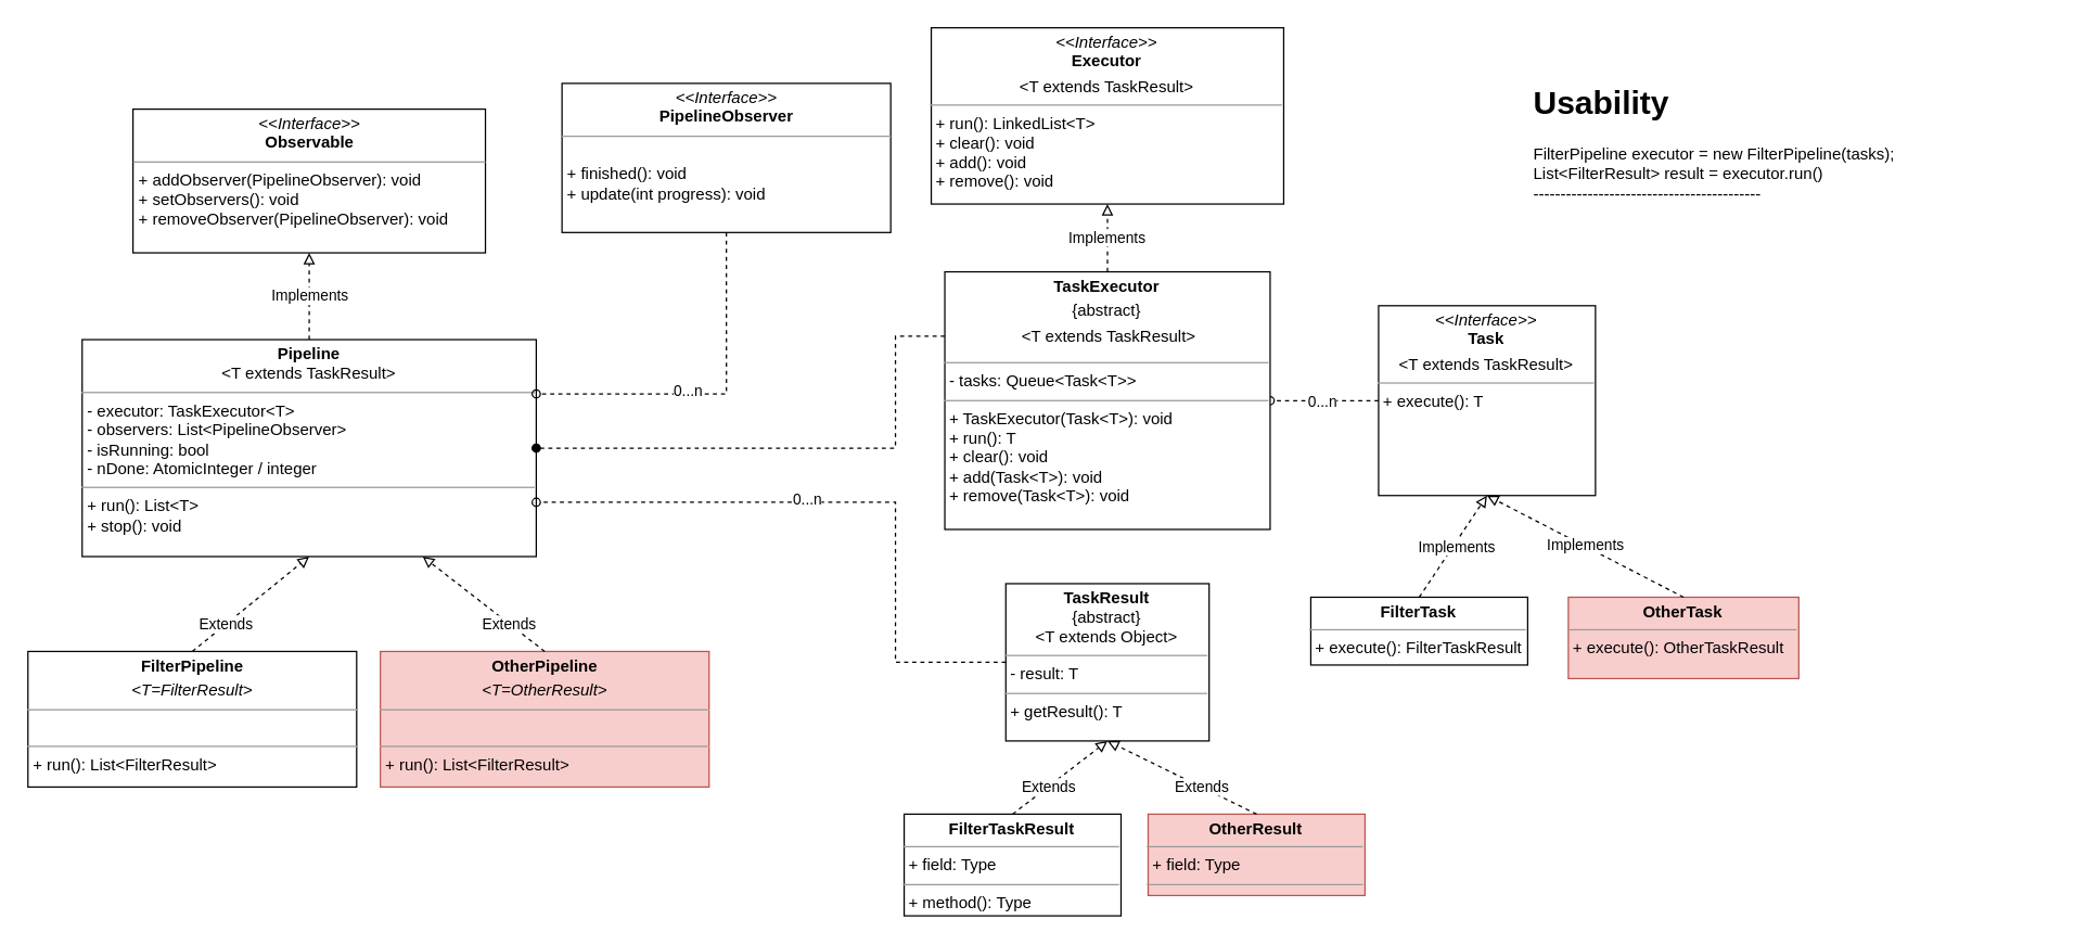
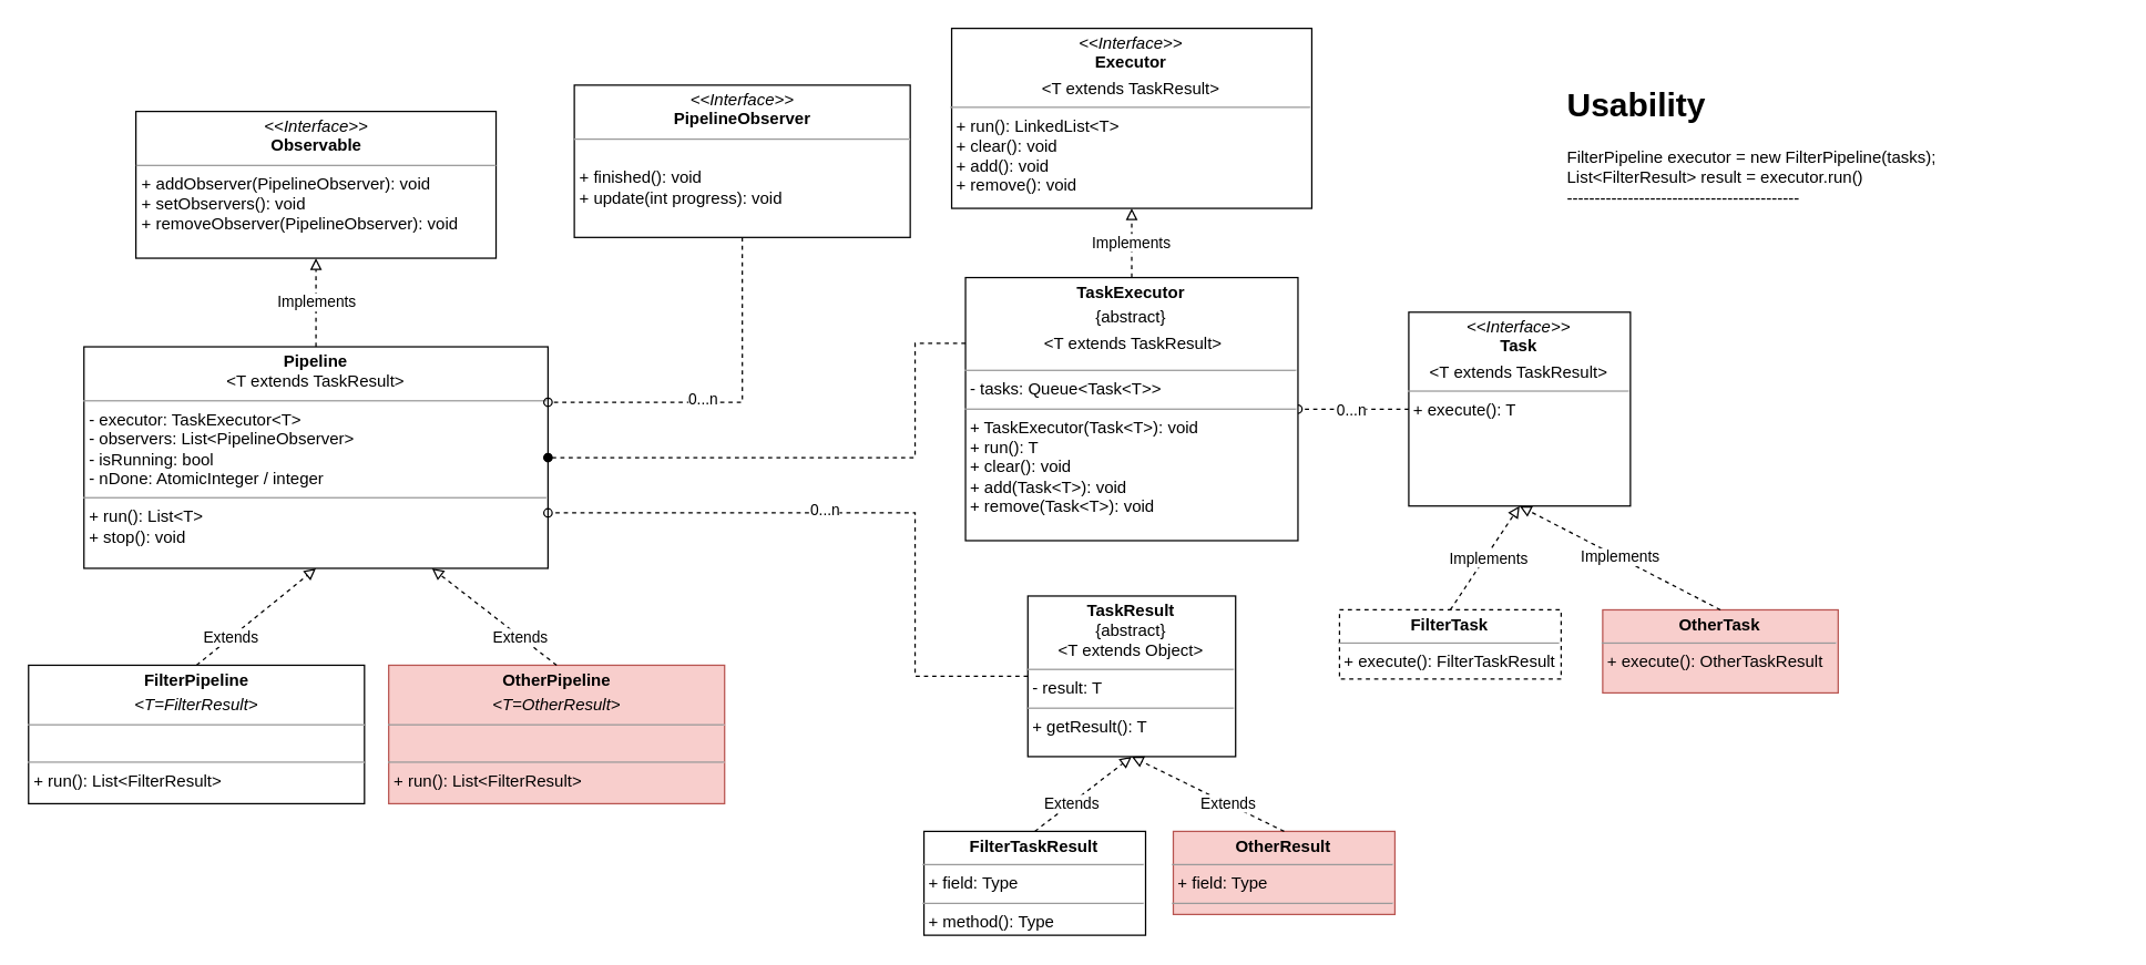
  <mxCell id="0" />
  <mxCell id="1" parent="0" />
  <mxCell id="2" value="&lt;p style=&quot;margin:0px;margin-top:4px;text-align:center;&quot;&gt;&lt;b&gt;Pipeline&lt;/b&gt;&lt;br&gt;&amp;lt;T extends TaskResult&amp;gt;&lt;/p&gt;&lt;hr size=&quot;1&quot;&gt;&lt;p style=&quot;margin:0px;margin-left:4px;&quot;&gt;- executor: TaskExecutor&amp;lt;T&amp;gt;&lt;br&gt;&lt;/p&gt;&lt;p style=&quot;margin:0px;margin-left:4px;&quot;&gt;- observers: List&amp;lt;&lt;span style=&quot;text-align: center;&quot;&gt;PipelineObserver&lt;/span&gt;&amp;gt;&lt;/p&gt;&lt;p style=&quot;margin:0px;margin-left:4px;&quot;&gt;- isRunning: bool&lt;/p&gt;&lt;p style=&quot;margin:0px;margin-left:4px;&quot;&gt;- nDone: AtomicInteger / integer&lt;/p&gt;&lt;hr size=&quot;1&quot;&gt;&lt;p style=&quot;margin:0px;margin-left:4px;&quot;&gt;+ run(): List&amp;lt;T&amp;gt;&lt;br&gt;&lt;/p&gt;&lt;p style=&quot;margin:0px;margin-left:4px;&quot;&gt;+ stop(): void&lt;/p&gt;" style="verticalAlign=top;align=left;overflow=fill;fontSize=12;fontFamily=Helvetica;html=1;" vertex="1" parent="1"><mxGeometry x="60" y="250" width="335" height="160" as="geometry" /></mxCell>
  <mxCell id="3" value="Extends" style="endArrow=block;endFill=0;html=1;rounded=0;dashed=1;exitX=0.5;exitY=0;exitDx=0;exitDy=0;entryX=0.5;entryY=1;entryDx=0;entryDy=0;" edge="1" parent="1" source="4" target="2"><mxGeometry x="-0.429" width="160" relative="1" as="geometry"><mxPoint x="640" y="410" as="sourcePoint" /><mxPoint x="430" y="520" as="targetPoint" /><mxPoint as="offset" /></mxGeometry></mxCell>
  <mxCell id="4" value="&lt;p style=&quot;margin:0px;margin-top:4px;text-align:center;&quot;&gt;&lt;b&gt;FilterPipeline&lt;/b&gt;&lt;/p&gt;&lt;p style=&quot;margin:0px;margin-top:4px;text-align:center;&quot;&gt;&lt;i&gt;&amp;lt;T=FilterResult&amp;gt;&lt;/i&gt;&lt;/p&gt;&lt;hr size=&quot;1&quot;&gt;&lt;p style=&quot;margin:0px;margin-left:4px;&quot;&gt;&lt;br&gt;&lt;/p&gt;&lt;hr size=&quot;1&quot;&gt;&lt;p style=&quot;margin:0px;margin-left:4px;&quot;&gt;+ run(): List&amp;lt;FilterResult&amp;gt;&lt;/p&gt;" style="verticalAlign=top;align=left;overflow=fill;fontSize=12;fontFamily=Helvetica;html=1;" vertex="1" parent="1"><mxGeometry x="20" y="480" width="242.5" height="100" as="geometry" /></mxCell>
  <mxCell id="5" value="&lt;p style=&quot;margin:0px;margin-top:4px;text-align:center;&quot;&gt;&lt;i&gt;&amp;lt;&amp;lt;Interface&amp;gt;&amp;gt;&lt;/i&gt;&lt;br&gt;&lt;b&gt;PipelineObserver&lt;/b&gt;&lt;/p&gt;&lt;hr size=&quot;1&quot;&gt;&lt;p style=&quot;margin:0px;margin-left:4px;&quot;&gt;&lt;br&gt;&lt;/p&gt;&lt;p style=&quot;margin:0px;margin-left:4px;&quot;&gt;+ finished(): void&lt;/p&gt;&lt;p style=&quot;margin:0px;margin-left:4px;&quot;&gt;+ update(int progress): void&lt;/p&gt;" style="verticalAlign=top;align=left;overflow=fill;fontSize=12;fontFamily=Helvetica;html=1;" vertex="1" parent="1"><mxGeometry x="414" y="61" width="242.5" height="110" as="geometry" /></mxCell>
  <mxCell id="6" value="&lt;p style=&quot;margin:0px;margin-top:4px;text-align:center;&quot;&gt;&lt;b&gt;TaskResult&lt;/b&gt;&lt;br&gt;{abstract}&lt;br&gt;&amp;lt;T extends Object&amp;gt;&lt;/p&gt;&lt;hr size=&quot;1&quot;&gt;&lt;p style=&quot;margin:0px;margin-left:4px;&quot;&gt;- result: T&lt;/p&gt;&lt;hr size=&quot;1&quot;&gt;&lt;p style=&quot;margin:0px;margin-left:4px;&quot;&gt;+ getResult(): T&lt;/p&gt;" style="verticalAlign=top;align=left;overflow=fill;fontSize=12;fontFamily=Helvetica;html=1;" vertex="1" parent="1"><mxGeometry x="741.41" y="430" width="150" height="116" as="geometry" /></mxCell>
  <mxCell id="7" style="edgeStyle=orthogonalEdgeStyle;rounded=0;orthogonalLoop=1;jettySize=auto;html=1;exitX=0;exitY=0.5;exitDx=0;exitDy=0;entryX=1;entryY=0.5;entryDx=0;entryDy=0;dashed=1;endArrow=oval;endFill=0;" edge="1" parent="1" source="9" target="20"><mxGeometry relative="1" as="geometry"><mxPoint x="1006.41" y="335" as="sourcePoint" /></mxGeometry></mxCell>
  <mxCell id="8" value="0...n" style="edgeLabel;html=1;align=center;verticalAlign=middle;resizable=0;points=[];" vertex="1" connectable="0" parent="7"><mxGeometry x="0.667" relative="1" as="geometry"><mxPoint x="25" as="offset" /></mxGeometry></mxCell>
  <mxCell id="9" value="&lt;p style=&quot;margin:0px;margin-top:4px;text-align:center;&quot;&gt;&lt;i&gt;&amp;lt;&amp;lt;Interface&amp;gt;&amp;gt;&lt;/i&gt;&lt;br&gt;&lt;b&gt;Task&lt;/b&gt;&lt;/p&gt;&lt;p style=&quot;margin:0px;margin-top:4px;text-align:center;&quot;&gt;&amp;lt;T extends TaskResult&amp;gt;&lt;/p&gt;&lt;hr size=&quot;1&quot;&gt;&lt;p style=&quot;margin:0px;margin-left:4px;&quot;&gt;+ execute(): T&lt;/p&gt;" style="verticalAlign=top;align=left;overflow=fill;fontSize=12;fontFamily=Helvetica;html=1;" vertex="1" parent="1"><mxGeometry x="1016.41" y="225" width="160" height="140" as="geometry" /></mxCell>
- <mxCell id="10" value="&lt;p style=&quot;margin:0px;margin-top:4px;text-align:center;&quot;&gt;&lt;b&gt;FilterTask&lt;/b&gt;&lt;/p&gt;&lt;hr size=&quot;1&quot;&gt;&lt;p style=&quot;margin:0px;margin-left:4px;&quot;&gt;+ execute(): FilterTaskResult&lt;/p&gt;&lt;p style=&quot;margin:0px;margin-left:4px;&quot;&gt;&lt;br&gt;&lt;/p&gt;" style="verticalAlign=top;align=left;overflow=fill;fontSize=12;fontFamily=Helvetica;html=1;" vertex="1" parent="1"><mxGeometry x="966.41" y="440" width="160" height="50" as="geometry" /></mxCell>
+ <mxCell id="10" value="&lt;p style=&quot;margin:0px;margin-top:4px;text-align:center;&quot;&gt;&lt;b&gt;FilterTask&lt;/b&gt;&lt;/p&gt;&lt;hr size=&quot;1&quot;&gt;&lt;p style=&quot;margin:0px;margin-left:4px;&quot;&gt;+ execute(): FilterTaskResult&lt;/p&gt;&lt;p style=&quot;margin:0px;margin-left:4px;&quot;&gt;&lt;br&gt;&lt;/p&gt;" style="verticalAlign=top;align=left;overflow=fill;fontSize=12;fontFamily=Helvetica;html=1;dashed=1;" vertex="1" parent="1"><mxGeometry x="966.41" y="440" width="160" height="50" as="geometry" /></mxCell>
  <mxCell id="11" value="&lt;p style=&quot;margin:0px;margin-top:4px;text-align:center;&quot;&gt;&lt;b&gt;OtherTask&lt;/b&gt;&lt;/p&gt;&lt;hr size=&quot;1&quot;&gt;&lt;p style=&quot;margin:0px;margin-left:4px;&quot;&gt;+ execute(): OtherTaskResult&lt;/p&gt;" style="verticalAlign=top;align=left;overflow=fill;fontSize=12;fontFamily=Helvetica;html=1;fillColor=#f8cecc;strokeColor=#b85450;" vertex="1" parent="1"><mxGeometry x="1156.41" y="440" width="170" height="60" as="geometry" /></mxCell>
  <mxCell id="12" value="Implements" style="endArrow=block;endFill=0;html=1;rounded=0;dashed=1;exitX=0.5;exitY=0;exitDx=0;exitDy=0;entryX=0.5;entryY=1;entryDx=0;entryDy=0;" edge="1" parent="1" source="10" target="9"><mxGeometry x="0.031" y="-2" width="160" relative="1" as="geometry"><mxPoint x="1086.41" y="494.5" as="sourcePoint" /><mxPoint x="1141.41" y="380" as="targetPoint" /><mxPoint as="offset" /></mxGeometry></mxCell>
  <mxCell id="13" value="Implements" style="endArrow=block;endFill=0;html=1;rounded=0;dashed=1;exitX=0.5;exitY=0;exitDx=0;exitDy=0;entryX=0.5;entryY=1;entryDx=0;entryDy=0;" edge="1" parent="1" source="11" target="9"><mxGeometry width="160" relative="1" as="geometry"><mxPoint x="1066.41" y="470" as="sourcePoint" /><mxPoint x="1076.41" y="370" as="targetPoint" /></mxGeometry></mxCell>
  <mxCell id="14" style="edgeStyle=orthogonalEdgeStyle;shape=arrow;rounded=0;orthogonalLoop=1;jettySize=auto;html=1;exitX=0.5;exitY=1;exitDx=0;exitDy=0;dashed=1;" edge="1" parent="1" source="11" target="11"><mxGeometry relative="1" as="geometry" /></mxCell>
  <mxCell id="15" value="&lt;p style=&quot;margin:0px;margin-top:4px;text-align:center;&quot;&gt;&lt;b&gt;FilterTaskResult&lt;/b&gt;&lt;/p&gt;&lt;hr size=&quot;1&quot;&gt;&lt;p style=&quot;margin:0px;margin-left:4px;&quot;&gt;+ field: Type&lt;/p&gt;&lt;hr size=&quot;1&quot;&gt;&lt;p style=&quot;margin:0px;margin-left:4px;&quot;&gt;+ method(): Type&lt;/p&gt;" style="verticalAlign=top;align=left;overflow=fill;fontSize=12;fontFamily=Helvetica;html=1;" vertex="1" parent="1"><mxGeometry x="666.41" y="600" width="160" height="75" as="geometry" /></mxCell>
  <mxCell id="16" value="Extends" style="endArrow=block;endFill=0;html=1;rounded=0;dashed=1;exitX=0.5;exitY=0;exitDx=0;exitDy=0;entryX=0.5;entryY=1;entryDx=0;entryDy=0;" edge="1" parent="1" source="15" target="6"><mxGeometry x="-0.259" width="160" relative="1" as="geometry"><mxPoint x="815.91" y="610" as="sourcePoint" /><mxPoint x="821.41" y="540" as="targetPoint" /><mxPoint as="offset" /></mxGeometry></mxCell>
  <mxCell id="17" value="&lt;p style=&quot;margin:0px;margin-top:4px;text-align:center;&quot;&gt;&lt;b&gt;OtherResult&lt;/b&gt;&lt;/p&gt;&lt;hr size=&quot;1&quot;&gt;&lt;p style=&quot;margin:0px;margin-left:4px;&quot;&gt;+ field: Type&lt;/p&gt;&lt;hr size=&quot;1&quot;&gt;&lt;p style=&quot;margin:0px;margin-left:4px;&quot;&gt;+ method(): Type&lt;/p&gt;" style="verticalAlign=top;align=left;overflow=fill;fontSize=12;fontFamily=Helvetica;html=1;fillColor=#f8cecc;strokeColor=#b85450;" vertex="1" parent="1"><mxGeometry x="846.41" y="600" width="160" height="60" as="geometry" /></mxCell>
  <mxCell id="18" value="Extends" style="endArrow=block;endFill=0;html=1;rounded=0;dashed=1;exitX=0.5;exitY=0;exitDx=0;exitDy=0;entryX=0.5;entryY=1;entryDx=0;entryDy=0;" edge="1" parent="1" source="17" target="6"><mxGeometry x="-0.259" width="160" relative="1" as="geometry"><mxPoint x="933.41" y="600" as="sourcePoint" /><mxPoint x="1003.41" y="546" as="targetPoint" /><mxPoint as="offset" /></mxGeometry></mxCell>
  <mxCell id="19" value="&lt;h1&gt;Usability&lt;/h1&gt;&lt;div&gt;FilterPipeline executor = new FilterPipeline(tasks);&lt;/div&gt;&lt;div&gt;List&amp;lt;FilterResult&amp;gt; result = executor.run()&lt;/div&gt;&lt;div&gt;------------------------------------------&lt;/div&gt;&lt;div&gt;&lt;br&gt;&lt;/div&gt;" style="text;html=1;strokeColor=none;fillColor=none;spacing=5;spacingTop=-20;whiteSpace=wrap;overflow=hidden;rounded=0;" vertex="1" parent="1"><mxGeometry x="1126.41" y="56" width="400" height="120" as="geometry" /></mxCell>
  <mxCell id="20" value="&lt;p style=&quot;margin:0px;margin-top:4px;text-align:center;&quot;&gt;&lt;b&gt;TaskExecutor&lt;/b&gt;&lt;/p&gt;&lt;p style=&quot;margin:0px;margin-top:4px;text-align:center;&quot;&gt;{abstract}&lt;/p&gt;&lt;p style=&quot;margin:0px;margin-top:4px;text-align:center;&quot;&gt;&lt;/p&gt;&lt;div style=&quot;text-align: center;&quot;&gt;&amp;nbsp;&amp;lt;T extends TaskResult&amp;gt;&lt;span style=&quot;caret-color: rgba(0, 0, 0, 0); color: rgba(0, 0, 0, 0); font-family: monospace; font-size: 0px; text-align: start;&quot;&gt;%3CmxGraphModel%3E%3Croot%3E%3CmxCell%20id%3D%220%22%2F%3E%3CmxCell%20id%3D%221%22%20parent%3D%220%22%2F%3E%3CmxCell%20id%3D%222%22%20value%3D%22Extends%22%20style%3D%22endArrow%3Dblock%3BendFill%3D0%3Bhtml%3D1%3Brounded%3D0%3Bdashed%3D1%3BexitX%3D0.5%3BexitY%3D0%3BexitDx%3D0%3BexitDy%3D0%3BentryX%3D0.5%3BentryY%3D1%3BentryDx%3D0%3BentryDy%3D0%3B%22%20edge%3D%221%22%20parent%3D%221%22%3E%3CmxGeometry%20x%3D%22-0.259%22%20width%3D%22160%22%20relative%3D%221%22%20as%3D%22geometry%22%3E%3CmxPoint%20x%3D%22640%22%20y%3D%22120%22%20as%3D%22sourcePoint%22%2F%3E%3CmxPoint%20x%3D%22710%22%20y%3D%2266%22%20as%3D%22targetPoint%22%2F%3E%3CmxPoint%20as%3D%22offset%22%2F%3E%3C%2FmxGeometry%3E%3C%2FmxCell%3E%3C%2Froot%3E%3C%2FmxGraphModel%3E&amp;lt;RT&lt;/span&gt;&lt;/div&gt;&lt;p&gt;&lt;/p&gt;&lt;hr size=&quot;1&quot;&gt;&lt;p style=&quot;margin:0px;margin-left:4px;&quot;&gt;- tasks: Queue&amp;lt;Task&amp;lt;T&amp;gt;&amp;gt;&lt;/p&gt;&lt;hr size=&quot;1&quot;&gt;&lt;p style=&quot;margin:0px;margin-left:4px;&quot;&gt;+ TaskExecutor(Task&amp;lt;T&amp;gt;): void&lt;/p&gt;&lt;p style=&quot;margin:0px;margin-left:4px;&quot;&gt;+ run(): T&lt;/p&gt;&lt;p style=&quot;margin:0px;margin-left:4px;&quot;&gt;+ clear(): void&lt;/p&gt;&lt;p style=&quot;margin:0px;margin-left:4px;&quot;&gt;+ add(Task&amp;lt;T&amp;gt;): void&lt;/p&gt;&lt;p style=&quot;margin:0px;margin-left:4px;&quot;&gt;+ remove(Task&amp;lt;T&amp;gt;): void&lt;/p&gt;" style="verticalAlign=top;align=left;overflow=fill;fontSize=12;fontFamily=Helvetica;html=1;" vertex="1" parent="1"><mxGeometry x="696.41" y="200" width="240" height="190" as="geometry" /></mxCell>
  <mxCell id="21" value="&lt;p style=&quot;margin:0px;margin-top:4px;text-align:center;&quot;&gt;&lt;i&gt;&amp;lt;&amp;lt;Interface&amp;gt;&amp;gt;&lt;/i&gt;&lt;br&gt;&lt;b&gt;Executor&lt;/b&gt;&lt;/p&gt;&lt;p style=&quot;margin:0px;margin-top:4px;text-align:center;&quot;&gt;&amp;lt;T extends TaskResult&amp;gt;&lt;/p&gt;&lt;hr size=&quot;1&quot;&gt;&lt;p style=&quot;margin:0px;margin-left:4px;&quot;&gt;+ run(): LinkedList&amp;lt;T&amp;gt;&lt;/p&gt;&lt;p style=&quot;margin:0px;margin-left:4px;&quot;&gt;+ clear(): void&lt;/p&gt;&lt;p style=&quot;margin:0px;margin-left:4px;&quot;&gt;+ add(): void&lt;/p&gt;&lt;p style=&quot;margin:0px;margin-left:4px;&quot;&gt;+ remove(): void&lt;/p&gt;" style="verticalAlign=top;align=left;overflow=fill;fontSize=12;fontFamily=Helvetica;html=1;" vertex="1" parent="1"><mxGeometry x="686.41" y="20" width="260" height="130" as="geometry" /></mxCell>
  <mxCell id="22" value="Implements" style="endArrow=block;endFill=0;html=1;rounded=0;dashed=1;exitX=0.5;exitY=0;exitDx=0;exitDy=0;entryX=0.5;entryY=1;entryDx=0;entryDy=0;" edge="1" parent="1" source="20"><mxGeometry width="160" relative="1" as="geometry"><mxPoint x="936.41" y="156" as="sourcePoint" /><mxPoint x="816.41" y="150" as="targetPoint" /><mxPoint as="offset" /><Array as="points" /></mxGeometry></mxCell>
  <mxCell id="23" style="edgeStyle=orthogonalEdgeStyle;rounded=0;orthogonalLoop=1;jettySize=auto;html=1;exitX=0;exitY=0.25;exitDx=0;exitDy=0;entryX=1;entryY=0.5;entryDx=0;entryDy=0;dashed=1;endArrow=oval;endFill=1;" edge="1" parent="1" source="20" target="2"><mxGeometry relative="1" as="geometry"><mxPoint x="435" y="294.5" as="sourcePoint" /><mxPoint x="355" y="294.5" as="targetPoint" /><Array as="points"><mxPoint x="660" y="247" /><mxPoint x="660" y="330" /></Array></mxGeometry></mxCell>
  <mxCell id="24" style="edgeStyle=orthogonalEdgeStyle;rounded=0;orthogonalLoop=1;jettySize=auto;html=1;exitX=0;exitY=0.5;exitDx=0;exitDy=0;entryX=1;entryY=0.75;entryDx=0;entryDy=0;dashed=1;endArrow=oval;endFill=0;" edge="1" parent="1" source="6" target="2"><mxGeometry relative="1" as="geometry"><mxPoint x="820" y="305" as="sourcePoint" /><mxPoint x="740" y="305" as="targetPoint" /><Array as="points"><mxPoint x="660" y="488" /><mxPoint x="660" y="370" /></Array></mxGeometry></mxCell>
  <mxCell id="25" value="0...n" style="edgeLabel;html=1;align=center;verticalAlign=middle;resizable=0;points=[];" vertex="1" connectable="0" parent="24"><mxGeometry x="0.14" y="-3" relative="1" as="geometry"><mxPoint as="offset" /></mxGeometry></mxCell>
  <mxCell id="26" value="&lt;p style=&quot;margin:0px;margin-top:4px;text-align:center;&quot;&gt;&lt;b&gt;OtherPipeline&lt;/b&gt;&lt;/p&gt;&lt;p style=&quot;margin:0px;margin-top:4px;text-align:center;&quot;&gt;&lt;i&gt;&amp;lt;T=OtherResult&amp;gt;&lt;/i&gt;&lt;/p&gt;&lt;hr size=&quot;1&quot;&gt;&lt;p style=&quot;margin:0px;margin-left:4px;&quot;&gt;&lt;br&gt;&lt;/p&gt;&lt;hr size=&quot;1&quot;&gt;&lt;p style=&quot;margin:0px;margin-left:4px;&quot;&gt;+ run(): List&amp;lt;FilterResult&amp;gt;&lt;/p&gt;" style="verticalAlign=top;align=left;overflow=fill;fontSize=12;fontFamily=Helvetica;html=1;fillColor=#f8cecc;strokeColor=#b85450;" vertex="1" parent="1"><mxGeometry x="280" y="480" width="242.5" height="100" as="geometry" /></mxCell>
  <mxCell id="27" value="Extends" style="endArrow=block;endFill=0;html=1;rounded=0;dashed=1;entryX=0.75;entryY=1;entryDx=0;entryDy=0;exitX=0.5;exitY=0;exitDx=0;exitDy=0;" edge="1" parent="1" source="26" target="2"><mxGeometry x="-0.429" width="160" relative="1" as="geometry"><mxPoint x="450" y="460" as="sourcePoint" /><mxPoint x="450" y="390" as="targetPoint" /><mxPoint as="offset" /></mxGeometry></mxCell>
  <mxCell id="28" value="&lt;p style=&quot;margin:0px;margin-top:4px;text-align:center;&quot;&gt;&lt;i&gt;&amp;lt;&amp;lt;Interface&amp;gt;&amp;gt;&lt;/i&gt;&lt;br&gt;&lt;b&gt;Observable&lt;/b&gt;&lt;/p&gt;&lt;hr size=&quot;1&quot;&gt;&lt;p style=&quot;margin:0px;margin-left:4px;&quot;&gt;+ addObserver(&lt;span style=&quot;text-align: center;&quot;&gt;PipelineObserver&lt;/span&gt;): void&lt;/p&gt;&lt;p style=&quot;margin:0px;margin-left:4px;&quot;&gt;+ setObservers(): void&lt;br&gt;+ removeObserver(&lt;span style=&quot;text-align: center;&quot;&gt;PipelineObserver&lt;/span&gt;): void&lt;/p&gt;" style="verticalAlign=top;align=left;overflow=fill;fontSize=12;fontFamily=Helvetica;html=1;" vertex="1" parent="1"><mxGeometry x="97.5" y="80" width="260" height="106" as="geometry" /></mxCell>
  <mxCell id="29" value="Implements" style="endArrow=block;endFill=0;html=1;rounded=0;dashed=1;exitX=0.5;exitY=0;exitDx=0;exitDy=0;entryX=0.5;entryY=1;entryDx=0;entryDy=0;" edge="1" parent="1" source="2" target="28"><mxGeometry width="160" relative="1" as="geometry"><mxPoint x="290" y="200" as="sourcePoint" /><mxPoint x="290" y="150" as="targetPoint" /><mxPoint as="offset" /><Array as="points" /></mxGeometry></mxCell>
  <mxCell id="30" style="edgeStyle=orthogonalEdgeStyle;rounded=0;orthogonalLoop=1;jettySize=auto;html=1;exitX=0.5;exitY=1;exitDx=0;exitDy=0;entryX=1;entryY=0.25;entryDx=0;entryDy=0;dashed=1;endArrow=oval;endFill=0;" edge="1" parent="1" source="5" target="2"><mxGeometry relative="1" as="geometry"><mxPoint x="751.41" y="498" as="sourcePoint" /><mxPoint x="405" y="380" as="targetPoint" /><Array as="points"><mxPoint x="535" y="290" /></Array></mxGeometry></mxCell>
  <mxCell id="31" value="0...n" style="edgeLabel;html=1;align=center;verticalAlign=middle;resizable=0;points=[];" vertex="1" connectable="0" parent="30"><mxGeometry x="0.14" y="-3" relative="1" as="geometry"><mxPoint as="offset" /></mxGeometry></mxCell>
